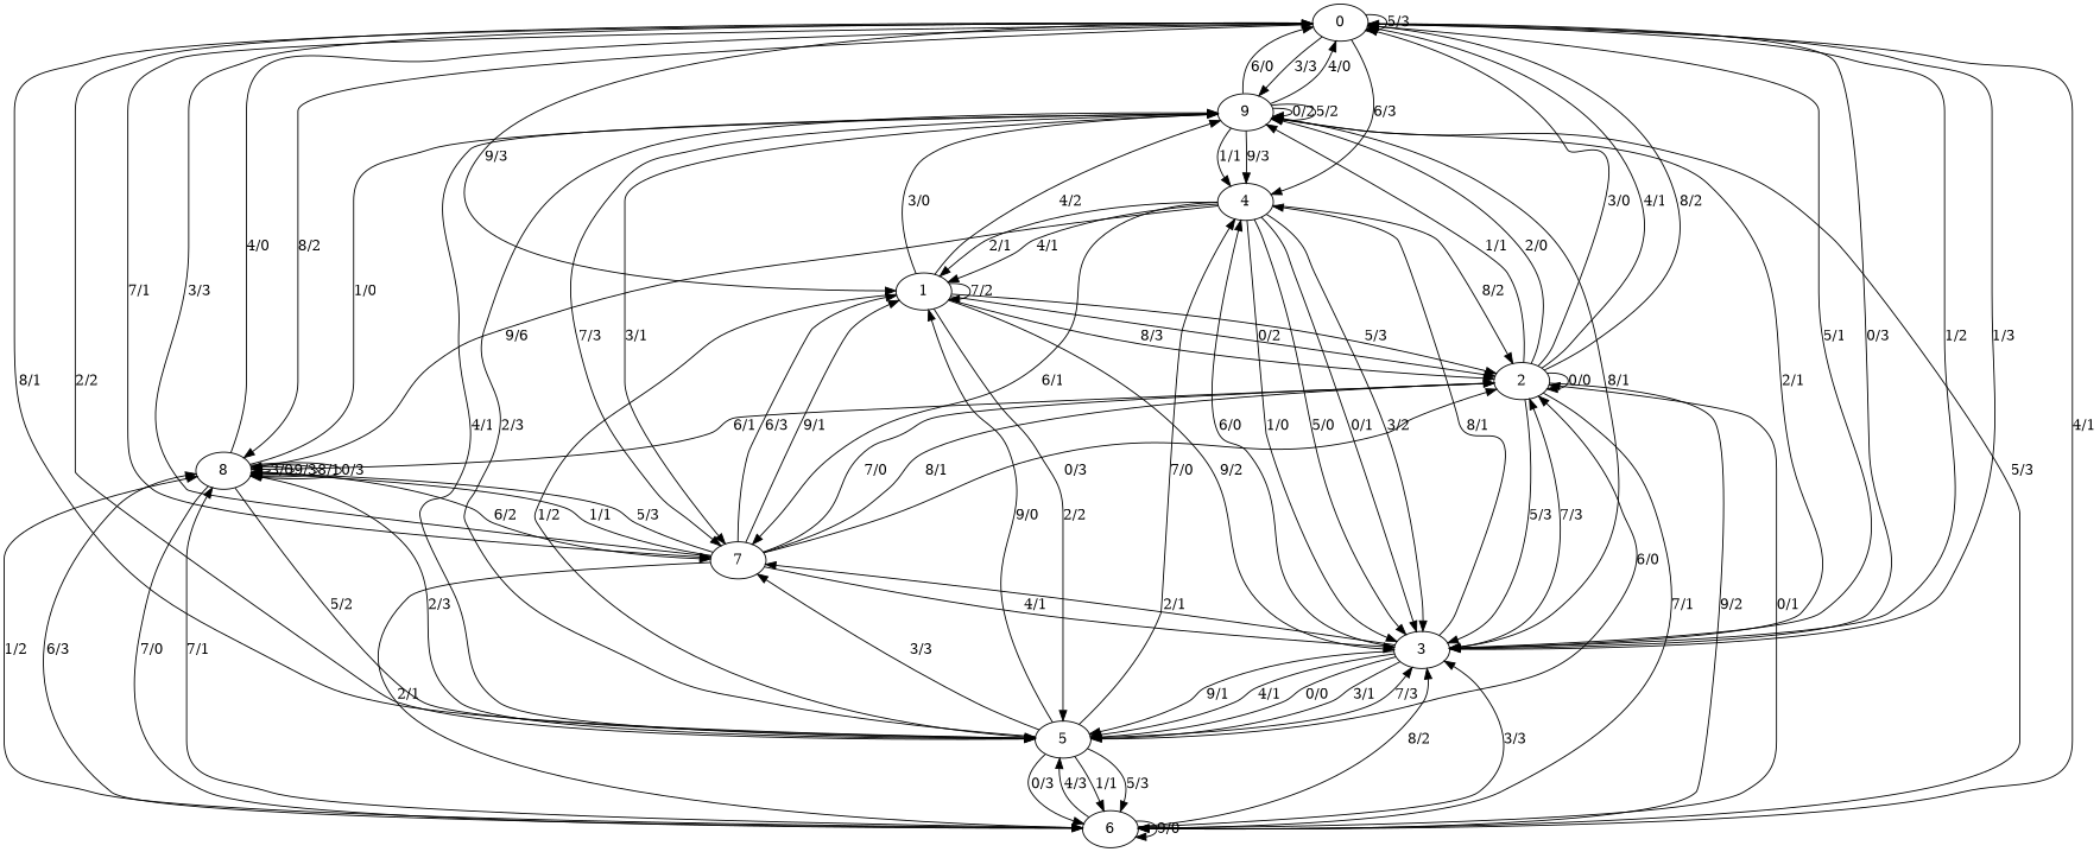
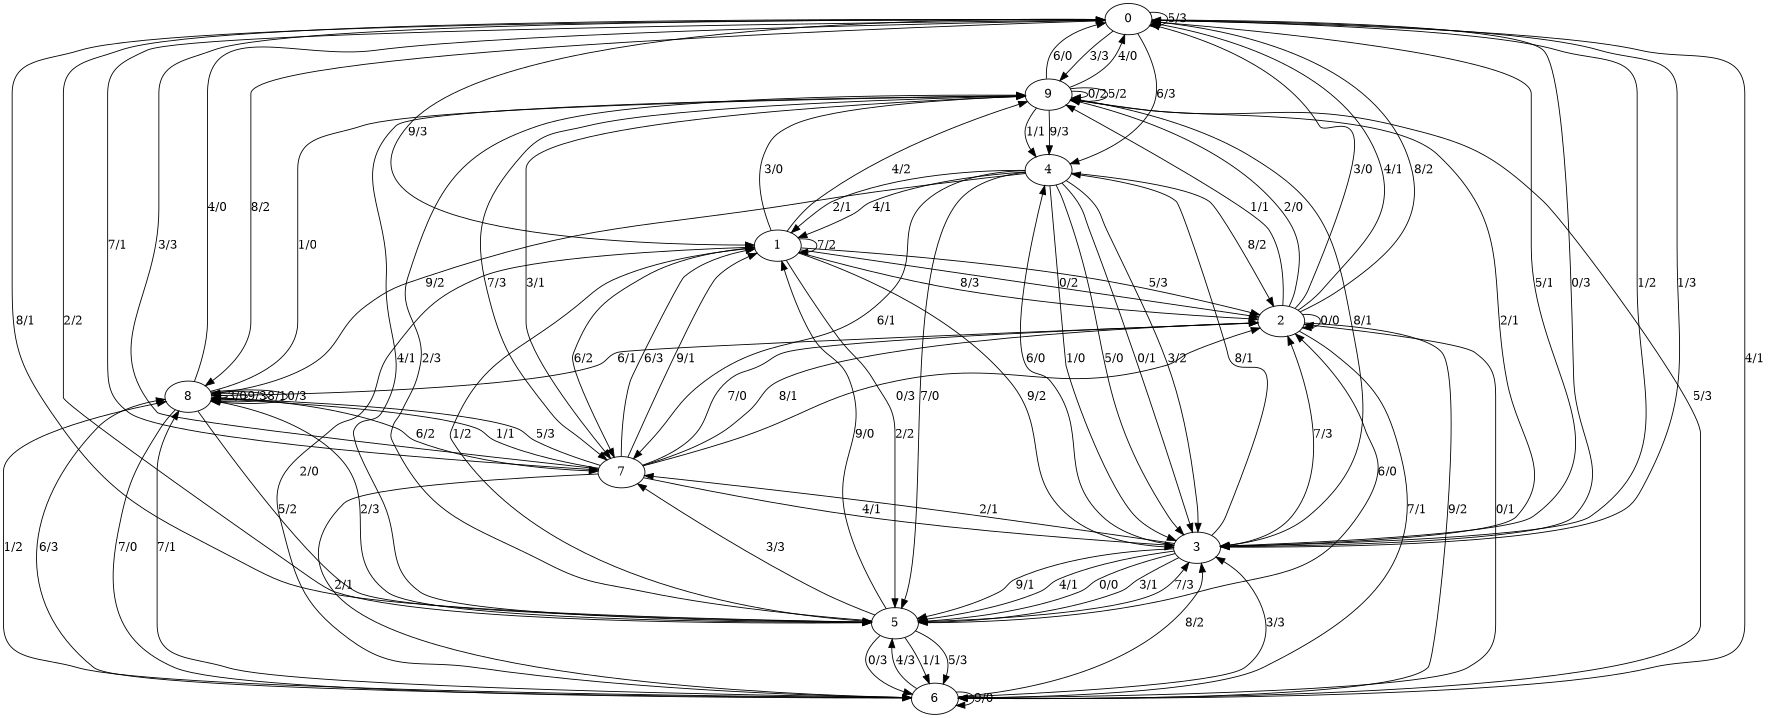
  digraph {
    0
    9
    1
    6
    3
    5
    7
    8
    4
    2
    0 -> 0 [label="5/3"]
    0 -> 9 [label="3/3"]
    0 -> 1 [label="9/3"]
    0 -> 6 [label="4/1"]
    0 -> 3 [label="0/3"]
    0 -> 3 [label="1/2"]
    0 -> 5 [label="2/2"]
    0 -> 7 [label="7/1"]
    0 -> 8 [label="8/2"]
    0 -> 4 [label="6/3"]
    9 -> 0 [label="4/0"]
    9 -> 0 [label="6/0"]
    9 -> 9 [label="0/2"]
    9 -> 9 [label="5/2"]
    9 -> 3 [label="2/1"]
    9 -> 3 [label="8/1"]
    9 -> 7 [label="3/1"]
    9 -> 7 [label="7/3"]
    9 -> 4 [label="9/3"]
    9 -> 4 [label="1/1"]
    1 -> 9 [label="3/0"]
    1 -> 9 [label="4/2"]
    1 -> 1 [label="7/2"]
    1 -> 3 [label="9/2"]
    1 -> 5 [label="2/2"]
    1 -> 5 [label="1/2"]
+   1 -> 7 [label="6/2"]
    1 -> 2 [label="8/3"]
    1 -> 2 [label="0/2"]
    1 -> 2 [label="5/3"]
    6 -> 9 [label="5/3"]
+   6 -> 1 [label="2/0"]
    6 -> 6 [label="9/0"]
    6 -> 3 [label="3/3"]
    6 -> 3 [label="8/2"]
    6 -> 5 [label="4/3"]
    6 -> 8 [label="7/1"]
    6 -> 8 [label="6/3"]
    6 -> 8 [label="1/2"]
    6 -> 2 [label="0/1"]
    3 -> 0 [label="1/3"]
    3 -> 0 [label="5/1"]
    3 -> 5 [label="4/1"]
    3 -> 5 [label="9/1"]
    3 -> 5 [label="0/0"]
    3 -> 5 [label="3/1"]
    3 -> 7 [label="2/1"]
    3 -> 4 [label="8/1"]
    3 -> 4 [label="6/0"]
    3 -> 2 [label="7/3"]
    5 -> 0 [label="8/1"]
    5 -> 9 [label="4/1"]
    5 -> 9 [label="2/3"]
    5 -> 1 [label="9/0"]
    5 -> 6 [label="0/3"]
    5 -> 6 [label="1/1"]
    5 -> 6 [label="5/3"]
    5 -> 3 [label="7/3"]
    5 -> 7 [label="3/3"]
    5 -> 2 [label="6/0"]
    7 -> 0 [label="3/3"]
    7 -> 1 [label="6/3"]
    7 -> 1 [label="9/1"]
    7 -> 6 [label="2/1"]
    7 -> 3 [label="4/1"]
    7 -> 8 [label="1/1"]
    7 -> 8 [label="5/3"]
    7 -> 2 [label="7/0"]
    7 -> 2 [label="8/1"]
    7 -> 2 [label="0/3"]
    8 -> 0 [label="4/0"]
    8 -> 9 [label="1/0"]
    8 -> 6 [label="7/0"]
    8 -> 5 [label="5/2"]
    8 -> 5 [label="2/3"]
    8 -> 7 [label="6/2"]
    8 -> 8 [label="3/0"]
    8 -> 8 [label="9/3"]
    8 -> 8 [label="8/1"]
    8 -> 8 [label="0/3"]
    4 -> 1 [label="2/1"]
    4 -> 1 [label="4/1"]
    4 -> 3 [label="1/0"]
    4 -> 3 [label="5/0"]
    4 -> 3 [label="0/1"]
    4 -> 3 [label="3/2"]
-   5 -> 4 [label="7/0"]
+   4 -> 5 [label="7/0"]
    4 -> 7 [label="6/1"]
-   4 -> 8 [label="9/6"]
+   4 -> 8 [label="9/2"]
    4 -> 2 [label="8/2"]
    2 -> 0 [label="3/0"]
    2 -> 0 [label="4/1"]
    2 -> 0 [label="8/2"]
    2 -> 9 [label="1/1"]
    2 -> 9 [label="2/0"]
    2 -> 6 [label="9/2"]
    2 -> 6 [label="7/1"]
-   2 -> 3 [label="5/3"]
    2 -> 8 [label="6/1"]
    2 -> 2 [label="0/0"]
  }
